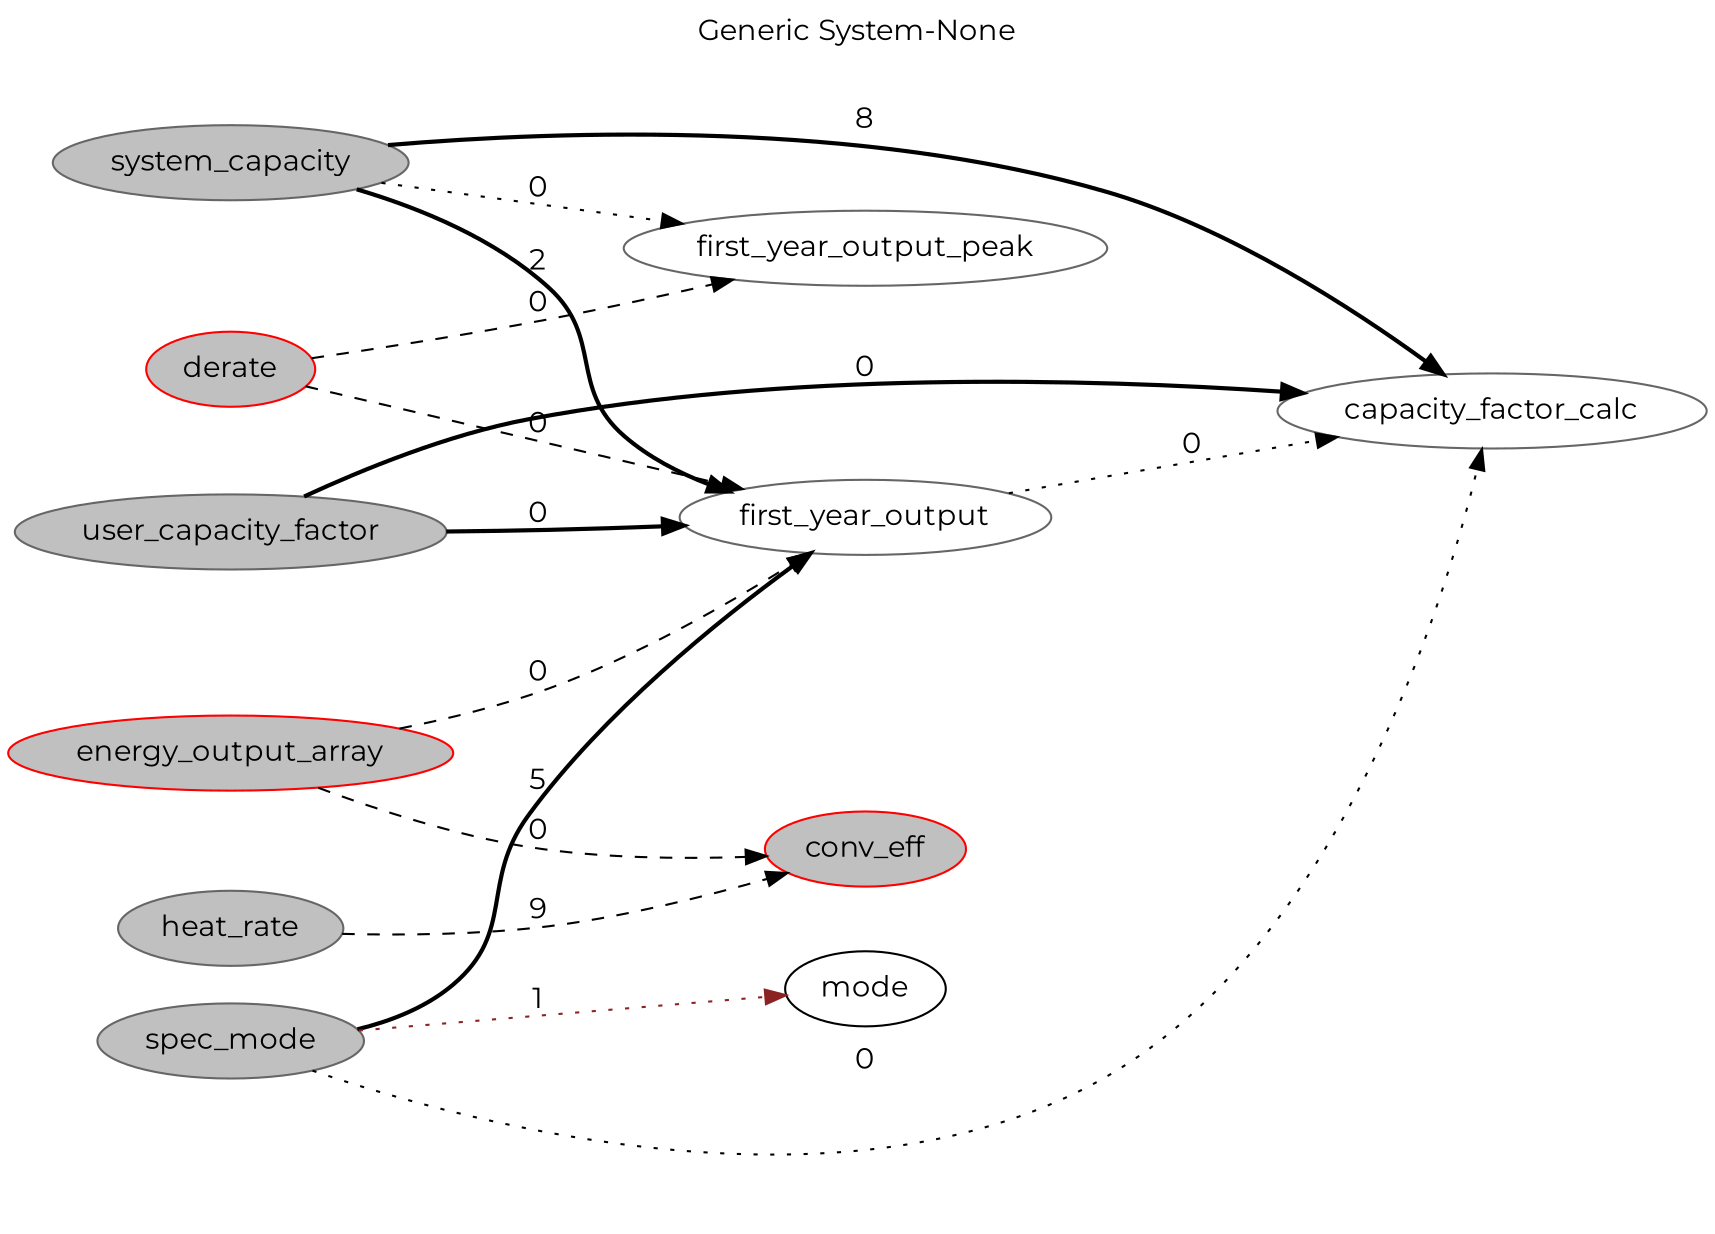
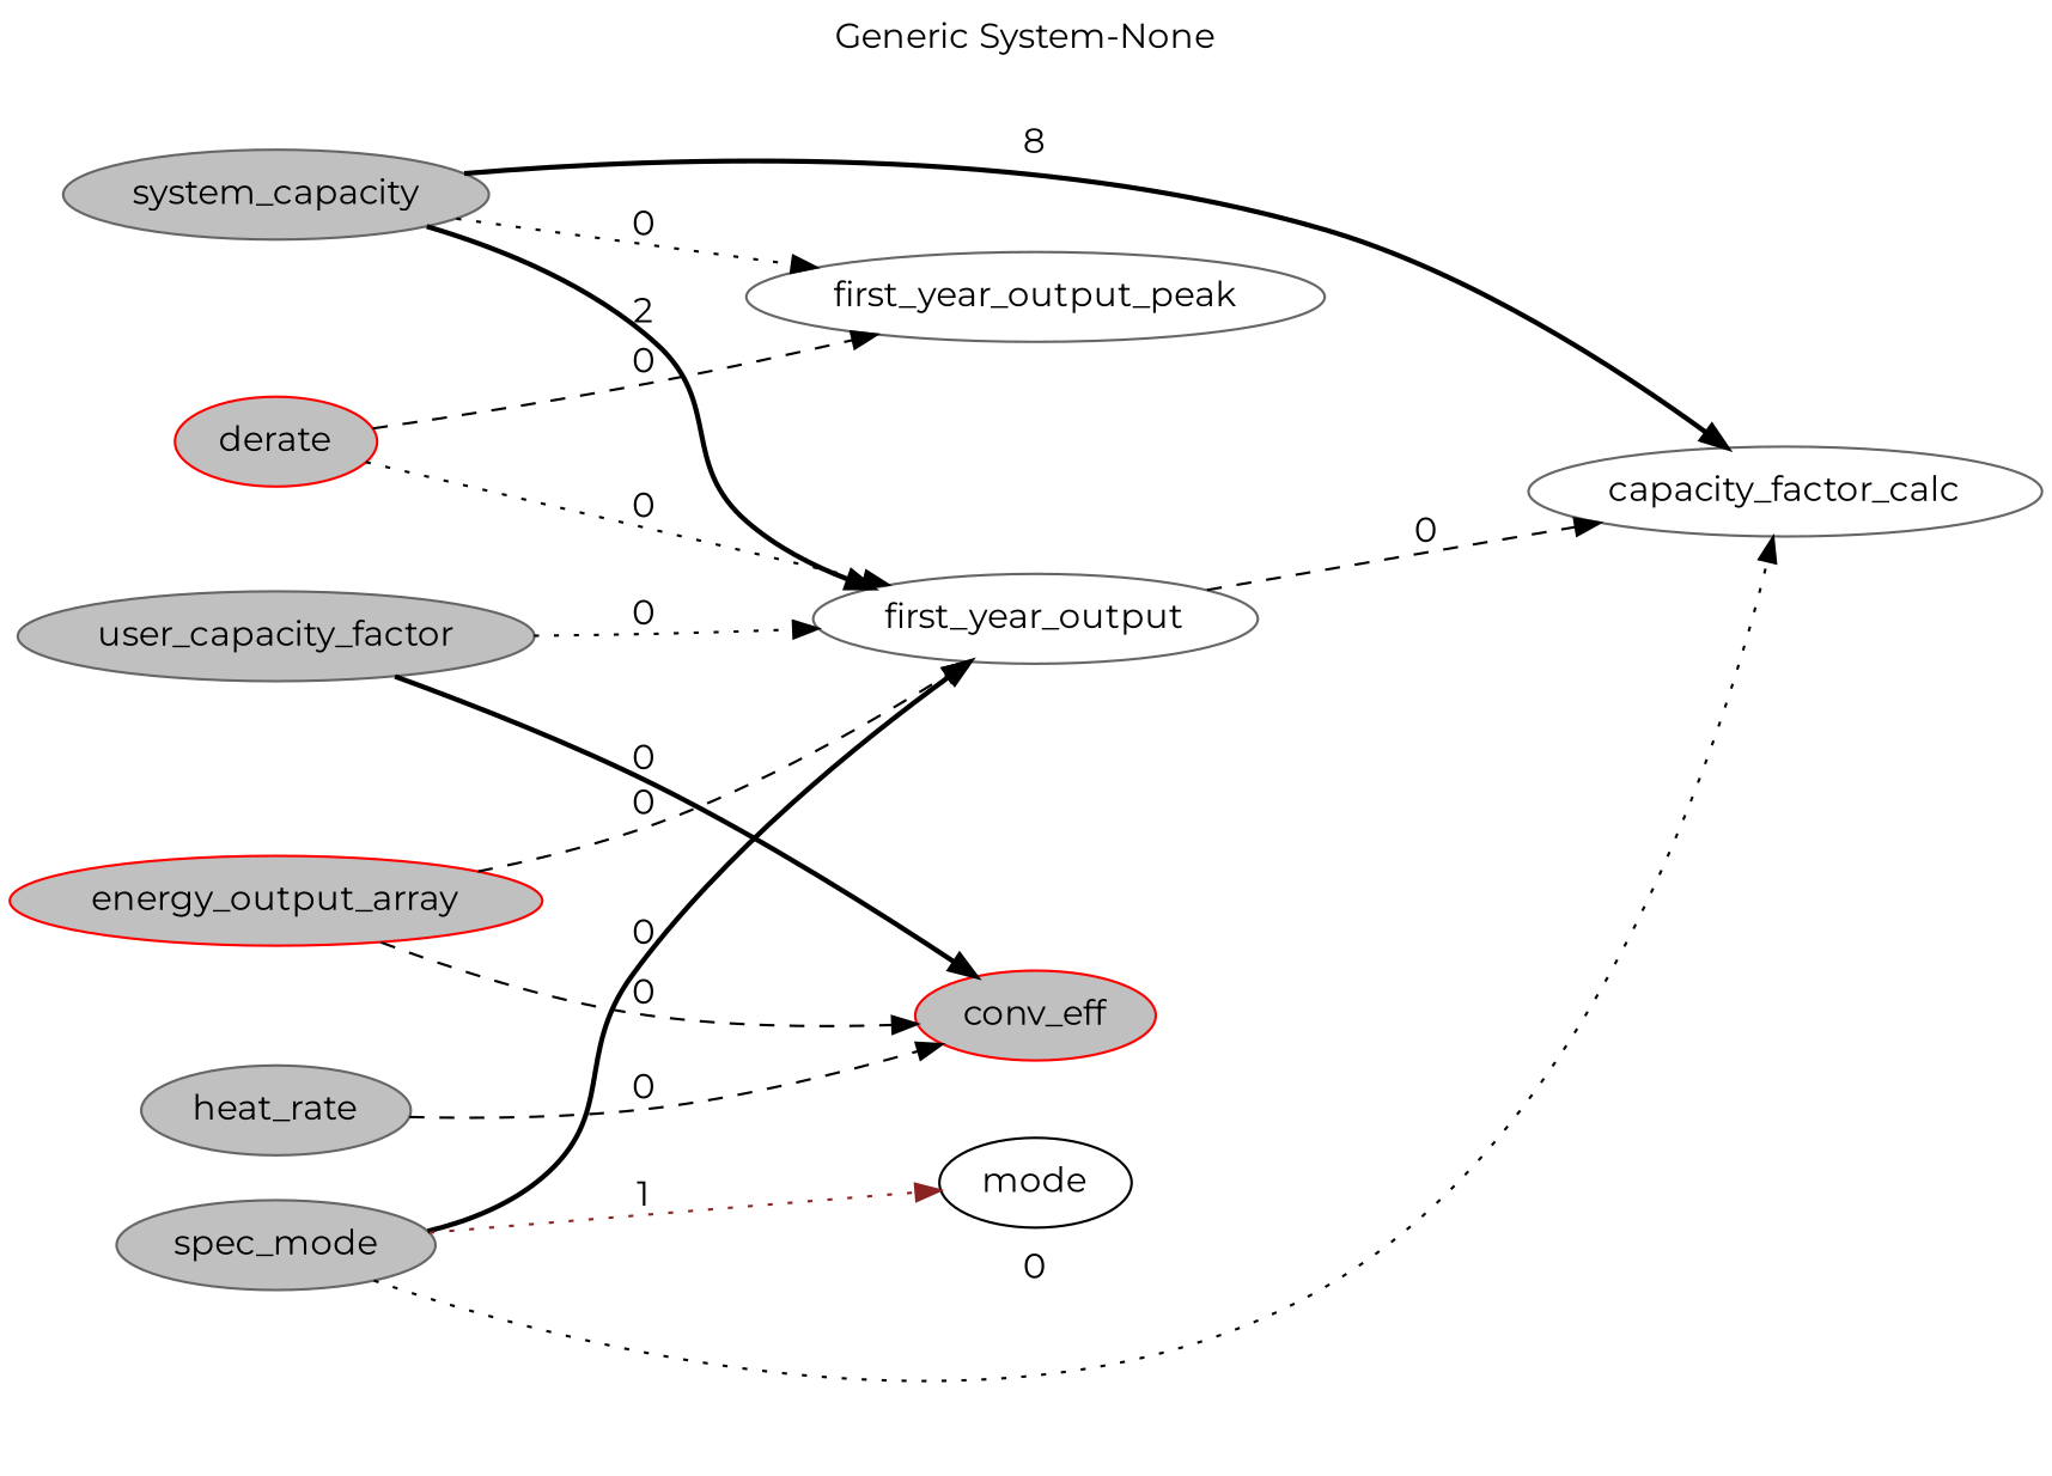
  digraph {
    fontname=Montserrat
    label="Generic System-None"
    labelloc=top
    rankdir=LR
    ranksep=1
    node [color=gray40 fontname=Montserrat fillcolor=grey style=filled]
    edge [color=black fontname=Montserrat style=bold]
    capacity_factor_calc [fillcolor="" style=""]
    system_capacity
    first_year_output_peak [fillcolor="" style=""]
    first_year_output [fillcolor="" style=""]
    user_capacity_factor
    spec_mode
    mode [color=black fillcolor="" style=""]
    derate [color=red]
    conv_eff [color=red]
    energy_output_array [color=red]
    heat_rate
    system_capacity -> capacity_factor_calc [label=8]
    system_capacity -> first_year_output_peak [label=0 style=dotted]
    system_capacity -> first_year_output [label=2]
-   first_year_output -> capacity_factor_calc [label=0 style=dotted]
-   user_capacity_factor -> capacity_factor_calc [label=0]
-   user_capacity_factor -> first_year_output [label=0]
+   first_year_output -> capacity_factor_calc [label=0 style=dashed]
+   user_capacity_factor -> conv_eff [label=0]
+   user_capacity_factor -> first_year_output [label=0 style=dotted]
    spec_mode -> capacity_factor_calc [label=0 style=dotted]
-   spec_mode -> first_year_output [label=5]
+   spec_mode -> first_year_output [label=0]
    spec_mode -> mode [color=brown4 label=1 style=dotted]
    derate -> first_year_output_peak [label=0 style=dashed]
-   derate -> first_year_output [label=0 style=dashed]
+   derate -> first_year_output [label=0 style=dotted]
    energy_output_array -> first_year_output [label=0 style=dashed]
    energy_output_array -> conv_eff [label=0 style=dashed]
-   heat_rate -> conv_eff [label=9 style=dashed]
+   heat_rate -> conv_eff [label=0 style=dashed]
  }
